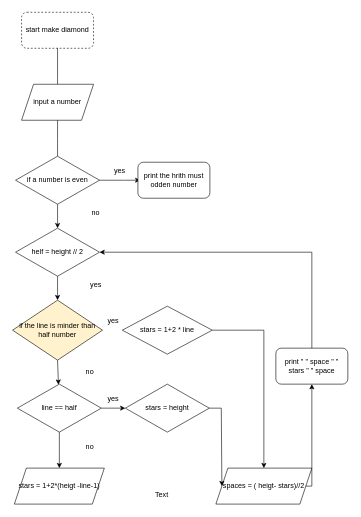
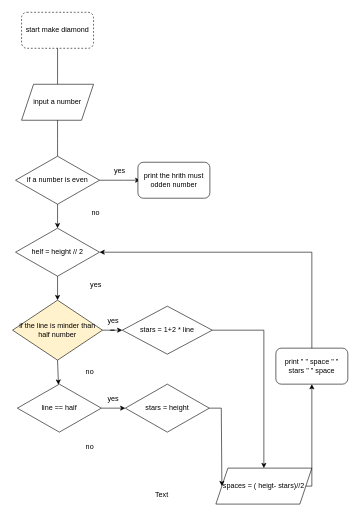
  <mxCell id="0" />
  <mxCell id="1" parent="0" />
  <mxCell id="2" value="start make diamond" style="rounded=1;whiteSpace=wrap;html=1;dashed=1;" parent="1" vertex="1"><mxGeometry x="35" y="20" width="120" height="60" as="geometry" /></mxCell>
  <mxCell id="3" value="" style="endArrow=none;html=1;rounded=0;entryX=0.5;entryY=1;entryDx=0;entryDy=0;" parent="1" target="2" edge="1"><mxGeometry width="50" height="50" relative="1" as="geometry"><mxPoint x="95" y="140" as="sourcePoint" /><mxPoint x="75" y="90" as="targetPoint" /><Array as="points"><mxPoint x="95" y="130" /></Array></mxGeometry></mxCell>
  <mxCell id="4" value="&lt;div&gt;input a number&lt;/div&gt;" style="shape=parallelogram;perimeter=parallelogramPerimeter;whiteSpace=wrap;html=1;fixedSize=1;" parent="1" vertex="1"><mxGeometry x="35" y="140" width="120" height="60" as="geometry" /></mxCell>
  <mxCell id="5" value="" style="endArrow=none;html=1;rounded=0;entryX=0.5;entryY=1;entryDx=0;entryDy=0;entryPerimeter=0;exitX=0.5;exitY=0;exitDx=0;exitDy=0;" parent="1" target="4" edge="1"><mxGeometry width="50" height="50" relative="1" as="geometry"><mxPoint x="95" y="260" as="sourcePoint" /><mxPoint x="95" y="210" as="targetPoint" /><Array as="points"><mxPoint x="95" y="230" /></Array></mxGeometry></mxCell>
  <mxCell id="6" value="if a number is even" style="rhombus;whiteSpace=wrap;html=1;" parent="1" vertex="1"><mxGeometry x="25" y="260" width="140" height="80" as="geometry" /></mxCell>
  <mxCell id="7" value="" style="endArrow=classic;html=1;rounded=0;" parent="1" edge="1"><mxGeometry width="50" height="50" relative="1" as="geometry"><mxPoint x="165" y="300" as="sourcePoint" /><mxPoint x="233" y="300" as="targetPoint" /><Array as="points"><mxPoint x="205" y="300" /></Array></mxGeometry></mxCell>
  <mxCell id="8" value="helf = height // 2" style="rhombus;whiteSpace=wrap;html=1;" parent="1" vertex="1"><mxGeometry x="25" y="380" width="140" height="80" as="geometry" /></mxCell>
  <mxCell id="9" value="" style="endArrow=classic;html=1;rounded=0;exitX=0.5;exitY=1;exitDx=0;exitDy=0;entryX=0.5;entryY=0;entryDx=0;entryDy=0;" parent="1" source="6" target="8" edge="1"><mxGeometry width="50" height="50" relative="1" as="geometry"><mxPoint x="169" y="290" as="sourcePoint" /><mxPoint x="219" y="240" as="targetPoint" /><Array as="points" /></mxGeometry></mxCell>
+ <mxCell id="10" value="" style="edgeStyle=orthogonalEdgeStyle;rounded=0;orthogonalLoop=1;jettySize=auto;html=1;" parent="1" source="11" target="15" edge="1"><mxGeometry relative="1" as="geometry" /></mxCell>
  <mxCell id="11" value="if the line is minder than half number" style="rhombus;whiteSpace=wrap;html=1;fillColor=#fff2cc;" parent="1" vertex="1"><mxGeometry x="20" y="500" width="150" height="100" as="geometry" /></mxCell>
  <mxCell id="12" value="line == half" style="rhombus;whiteSpace=wrap;html=1;" parent="1" vertex="1"><mxGeometry x="28" y="640" width="140" height="80" as="geometry" /></mxCell>
  <mxCell id="13" value="" style="endArrow=classic;html=1;rounded=0;exitX=0.5;exitY=1;exitDx=0;exitDy=0;" parent="1" source="8" target="11" edge="1"><mxGeometry width="50" height="50" relative="1" as="geometry"><mxPoint x="389" y="590" as="sourcePoint" /><mxPoint x="439" y="540" as="targetPoint" /></mxGeometry></mxCell>
  <mxCell id="14" value="" style="endArrow=classic;html=1;rounded=0;exitX=0.5;exitY=1;exitDx=0;exitDy=0;" parent="1" source="11" target="12" edge="1"><mxGeometry width="50" height="50" relative="1" as="geometry"><mxPoint x="389" y="590" as="sourcePoint" /><mxPoint x="439" y="540" as="targetPoint" /></mxGeometry></mxCell>
  <mxCell id="15" value="stars = 1+2 * line" style="rhombus;whiteSpace=wrap;html=1;" parent="1" vertex="1"><mxGeometry x="203" y="510" width="150" height="80" as="geometry" /></mxCell>
  <mxCell id="16" value="stars = height" style="rhombus;whiteSpace=wrap;html=1;" parent="1" vertex="1"><mxGeometry x="208" y="640" width="140" height="80" as="geometry" /></mxCell>
  <mxCell id="17" value="" style="endArrow=classic;html=1;rounded=0;exitX=1;exitY=0.5;exitDx=0;exitDy=0;entryX=0;entryY=0.5;entryDx=0;entryDy=0;" parent="1" source="12" target="16" edge="1"><mxGeometry width="50" height="50" relative="1" as="geometry"><mxPoint x="389" y="590" as="sourcePoint" /><mxPoint x="439" y="540" as="targetPoint" /></mxGeometry></mxCell>
- <mxCell id="18" value="" style="endArrow=classic;html=1;rounded=0;exitX=0.5;exitY=1;exitDx=0;exitDy=0;entryX=0.5;entryY=0;entryDx=0;entryDy=0;" parent="1" source="12" target="28" edge="1"><mxGeometry width="50" height="50" relative="1" as="geometry"><mxPoint x="389" y="590" as="sourcePoint" /><mxPoint x="139" y="760" as="targetPoint" /></mxGeometry></mxCell>
  <mxCell id="19" value="print &quot; &quot; space &quot; &quot; stars &quot; &quot; space" style="rounded=1;whiteSpace=wrap;html=1;" parent="1" vertex="1"><mxGeometry x="459" y="580" width="120" height="60" as="geometry" /></mxCell>
  <mxCell id="20" value="" style="endArrow=classic;html=1;rounded=0;exitX=0.5;exitY=0;exitDx=0;exitDy=0;entryX=1;entryY=0.5;entryDx=0;entryDy=0;" parent="1" source="19" target="8" edge="1"><mxGeometry width="50" height="50" relative="1" as="geometry"><mxPoint x="389" y="740" as="sourcePoint" /><mxPoint x="439" y="690" as="targetPoint" /><Array as="points"><mxPoint x="519" y="420" /></Array></mxGeometry></mxCell>
  <mxCell id="21" value="yes" style="text;html=1;strokeColor=none;fillColor=none;align=center;verticalAlign=middle;whiteSpace=wrap;rounded=0;" parent="1" vertex="1"><mxGeometry x="169" y="270" width="60" height="30" as="geometry" /></mxCell>
  <mxCell id="22" value="no" style="text;html=1;strokeColor=none;fillColor=none;align=center;verticalAlign=middle;whiteSpace=wrap;rounded=0;" parent="1" vertex="1"><mxGeometry x="129" y="340" width="60" height="30" as="geometry" /></mxCell>
  <mxCell id="23" value="yes" style="text;html=1;strokeColor=none;fillColor=none;align=center;verticalAlign=middle;whiteSpace=wrap;rounded=0;" parent="1" vertex="1"><mxGeometry x="129" y="460" width="60" height="30" as="geometry" /></mxCell>
  <mxCell id="24" value="no" style="text;html=1;strokeColor=none;fillColor=none;align=center;verticalAlign=middle;whiteSpace=wrap;rounded=0;" parent="1" vertex="1"><mxGeometry x="119" y="605" width="60" height="30" as="geometry" /></mxCell>
  <mxCell id="25" value="Text" style="text;html=1;strokeColor=none;fillColor=none;align=center;verticalAlign=middle;whiteSpace=wrap;rounded=0;" parent="1" vertex="1"><mxGeometry x="239" y="810" width="60" height="30" as="geometry" /></mxCell>
  <mxCell id="26" value="yes" style="text;html=1;strokeColor=none;fillColor=none;align=center;verticalAlign=middle;whiteSpace=wrap;rounded=0;" parent="1" vertex="1"><mxGeometry x="158" y="650" width="60" height="30" as="geometry" /></mxCell>
  <mxCell id="27" value="no" style="text;html=1;strokeColor=none;fillColor=none;align=center;verticalAlign=middle;whiteSpace=wrap;rounded=0;" parent="1" vertex="1"><mxGeometry x="119" y="730" width="60" height="30" as="geometry" /></mxCell>
- <mxCell id="28" value="stars = 1+2*(heigt -line-1)" style="shape=parallelogram;perimeter=parallelogramPerimeter;whiteSpace=wrap;html=1;fixedSize=1;" parent="1" vertex="1"><mxGeometry x="23" y="780" width="150" height="60" as="geometry" /></mxCell>
  <mxCell id="29" value="yes" style="text;html=1;strokeColor=none;fillColor=none;align=center;verticalAlign=middle;whiteSpace=wrap;rounded=0;" parent="1" vertex="1"><mxGeometry x="158" y="520" width="60" height="30" as="geometry" /></mxCell>
  <mxCell id="30" value="spaces = ( heigt- stars)//2" style="shape=parallelogram;perimeter=parallelogramPerimeter;whiteSpace=wrap;html=1;fixedSize=1;" parent="1" vertex="1"><mxGeometry x="359" y="780" width="160" height="60" as="geometry" /></mxCell>
  <mxCell id="31" value="" style="endArrow=classic;html=1;rounded=0;exitX=1;exitY=0.5;exitDx=0;exitDy=0;entryX=0.5;entryY=1;entryDx=0;entryDy=0;" parent="1" source="30" target="19" edge="1"><mxGeometry width="50" height="50" relative="1" as="geometry"><mxPoint x="389" y="570" as="sourcePoint" /><mxPoint x="439" y="520" as="targetPoint" /><Array as="points"><mxPoint x="519" y="810" /></Array></mxGeometry></mxCell>
  <mxCell id="32" value="" style="endArrow=classic;html=1;rounded=0;exitX=1;exitY=0.5;exitDx=0;exitDy=0;entryX=0.5;entryY=0;entryDx=0;entryDy=0;" parent="1" source="15" target="30" edge="1"><mxGeometry width="50" height="50" relative="1" as="geometry"><mxPoint x="389" y="570" as="sourcePoint" /><mxPoint x="379" y="810" as="targetPoint" /><Array as="points"><mxPoint x="439" y="550" /></Array></mxGeometry></mxCell>
  <mxCell id="33" value="" style="endArrow=classic;html=1;rounded=0;exitX=1;exitY=0.5;exitDx=0;exitDy=0;entryX=0;entryY=0.5;entryDx=0;entryDy=0;" parent="1" source="16" target="30" edge="1"><mxGeometry width="50" height="50" relative="1" as="geometry"><mxPoint x="389" y="570" as="sourcePoint" /><mxPoint x="439" y="520" as="targetPoint" /><Array as="points"><mxPoint x="368" y="680" /></Array></mxGeometry></mxCell>
  <mxCell id="34" value="print the hrith must odden number" style="rounded=1;whiteSpace=wrap;html=1;" parent="1" vertex="1"><mxGeometry x="229" y="270" width="120" height="60" as="geometry" /></mxCell>
